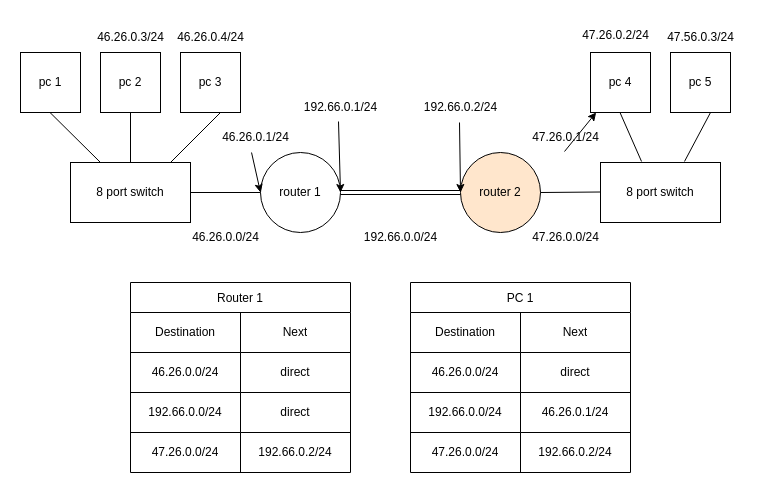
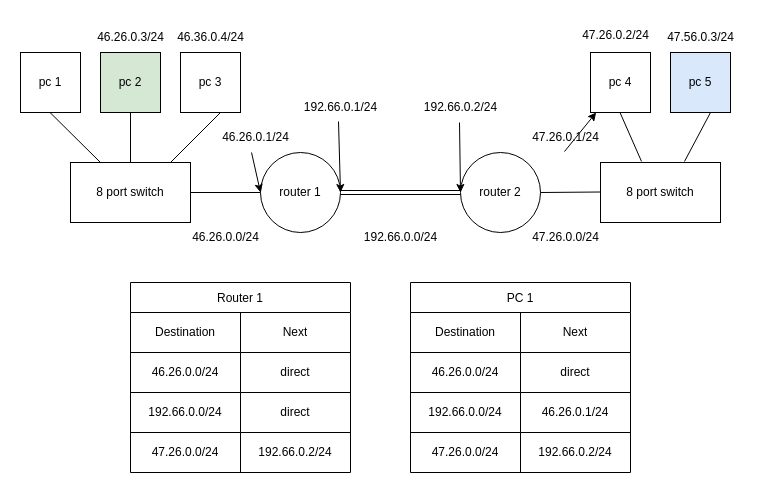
  <mxCell id="0" />
  <mxCell id="1" parent="0" />
  <mxCell id="2" value="pc 1" style="whiteSpace=wrap;html=1;aspect=fixed;" vertex="1" parent="1"><mxGeometry x="20" y="52" width="60" height="60" as="geometry" /></mxCell>
- <mxCell id="3" value="pc 2" style="whiteSpace=wrap;html=1;aspect=fixed;" vertex="1" parent="1"><mxGeometry x="100" y="52" width="60" height="60" as="geometry" /></mxCell>
+ <mxCell id="3" value="pc 2" style="whiteSpace=wrap;html=1;aspect=fixed;fillColor=#d5e8d4;" vertex="1" parent="1"><mxGeometry x="100" y="52" width="60" height="60" as="geometry" /></mxCell>
  <mxCell id="4" value="pc 3" style="whiteSpace=wrap;html=1;aspect=fixed;" vertex="1" parent="1"><mxGeometry x="180" y="52" width="60" height="60" as="geometry" /></mxCell>
- <mxCell id="5" value="pc 5" style="whiteSpace=wrap;html=1;aspect=fixed;" vertex="1" parent="1"><mxGeometry x="670" y="52" width="60" height="60" as="geometry" /></mxCell>
+ <mxCell id="5" value="pc 5" style="whiteSpace=wrap;html=1;aspect=fixed;fillColor=#dae8fc;" vertex="1" parent="1"><mxGeometry x="670" y="52" width="60" height="60" as="geometry" /></mxCell>
  <mxCell id="6" value="pc 4" style="whiteSpace=wrap;html=1;aspect=fixed;" vertex="1" parent="1"><mxGeometry x="590" y="52" width="60" height="60" as="geometry" /></mxCell>
  <mxCell id="7" value="8 port switch" style="rounded=0;whiteSpace=wrap;html=1;" vertex="1" parent="1"><mxGeometry x="70" y="162" width="120" height="60" as="geometry" /></mxCell>
  <mxCell id="8" value="8 port switch" style="rounded=0;whiteSpace=wrap;html=1;" vertex="1" parent="1"><mxGeometry x="600" y="162" width="120" height="60" as="geometry" /></mxCell>
  <mxCell id="9" value="router 1" style="ellipse;whiteSpace=wrap;html=1;aspect=fixed;" vertex="1" parent="1"><mxGeometry x="260" y="152" width="80" height="80" as="geometry" /></mxCell>
- <mxCell id="10" value="router 2" style="ellipse;whiteSpace=wrap;html=1;aspect=fixed;fillColor=#ffe6cc;" vertex="1" parent="1"><mxGeometry x="460" y="152" width="80" height="80" as="geometry" /></mxCell>
+ <mxCell id="10" value="router 2" style="ellipse;whiteSpace=wrap;html=1;aspect=fixed;" vertex="1" parent="1"><mxGeometry x="460" y="152" width="80" height="80" as="geometry" /></mxCell>
  <mxCell id="11" value="" style="shape=link;html=1;rounded=0;entryX=0;entryY=0.5;entryDx=0;entryDy=0;" edge="1" parent="1" target="10"><mxGeometry width="100" relative="1" as="geometry"><mxPoint x="340" y="192" as="sourcePoint" /><mxPoint x="440" y="191.5" as="targetPoint" /></mxGeometry></mxCell>
  <mxCell id="12" value="" style="endArrow=none;html=1;rounded=0;exitX=1;exitY=0.5;exitDx=0;exitDy=0;" edge="1" parent="1" source="7"><mxGeometry width="50" height="50" relative="1" as="geometry"><mxPoint x="210" y="242" as="sourcePoint" /><mxPoint x="260" y="192" as="targetPoint" /></mxGeometry></mxCell>
  <mxCell id="13" value="" style="endArrow=none;html=1;rounded=0;" edge="1" parent="1"><mxGeometry width="50" height="50" relative="1" as="geometry"><mxPoint x="540" y="192" as="sourcePoint" /><mxPoint x="600" y="191.5" as="targetPoint" /></mxGeometry></mxCell>
  <mxCell id="14" value="" style="endArrow=none;html=1;rounded=0;" edge="1" parent="1"><mxGeometry width="50" height="50" relative="1" as="geometry"><mxPoint x="170" y="162" as="sourcePoint" /><mxPoint x="220" y="112" as="targetPoint" /></mxGeometry></mxCell>
  <mxCell id="15" value="" style="endArrow=none;html=1;rounded=0;exitX=0.7;exitY=-0.017;exitDx=0;exitDy=0;exitPerimeter=0;" edge="1" parent="1" source="8"><mxGeometry width="50" height="50" relative="1" as="geometry"><mxPoint x="660" y="162" as="sourcePoint" /><mxPoint x="710" y="112" as="targetPoint" /></mxGeometry></mxCell>
  <mxCell id="16" value="" style="endArrow=none;html=1;rounded=0;exitX=0.5;exitY=0;exitDx=0;exitDy=0;" edge="1" parent="1" source="7"><mxGeometry width="50" height="50" relative="1" as="geometry"><mxPoint x="80" y="162" as="sourcePoint" /><mxPoint x="130" y="112" as="targetPoint" /></mxGeometry></mxCell>
  <mxCell id="17" value="" style="endArrow=none;html=1;rounded=0;exitX=0.342;exitY=-0.017;exitDx=0;exitDy=0;exitPerimeter=0;" edge="1" parent="1" source="8"><mxGeometry width="50" height="50" relative="1" as="geometry"><mxPoint x="619.5" y="162" as="sourcePoint" /><mxPoint x="619.5" y="112" as="targetPoint" /></mxGeometry></mxCell>
  <mxCell id="18" value="" style="endArrow=none;html=1;rounded=0;exitX=0.25;exitY=0;exitDx=0;exitDy=0;" edge="1" parent="1" source="7"><mxGeometry width="50" height="50" relative="1" as="geometry"><mxPoint x="49.5" y="162" as="sourcePoint" /><mxPoint x="49.5" y="112" as="targetPoint" /></mxGeometry></mxCell>
  <mxCell id="19" value="46.26.0.3/24" style="text;html=1;align=center;verticalAlign=middle;resizable=0;points=[];autosize=1;strokeColor=none;fillColor=none;" vertex="1" parent="1"><mxGeometry x="85" y="22" width="90" height="30" as="geometry" /></mxCell>
- <mxCell id="20" value="46.26.0.4/24" style="text;html=1;align=center;verticalAlign=middle;resizable=0;points=[];autosize=1;strokeColor=none;fillColor=none;" vertex="1" parent="1"><mxGeometry x="165" y="22" width="90" height="30" as="geometry" /></mxCell>
+ <mxCell id="20" value="46.36.0.4/24" style="text;html=1;align=center;verticalAlign=middle;resizable=0;points=[];autosize=1;strokeColor=none;fillColor=none;" vertex="1" parent="1"><mxGeometry x="165" y="22" width="90" height="30" as="geometry" /></mxCell>
  <mxCell id="21" value="46.26.0.0/24" style="text;html=1;align=center;verticalAlign=middle;resizable=0;points=[];autosize=1;strokeColor=none;fillColor=none;" vertex="1" parent="1"><mxGeometry x="180" y="222" width="90" height="30" as="geometry" /></mxCell>
  <mxCell id="22" value="47.26.0.2/24" style="text;html=1;align=center;verticalAlign=middle;resizable=0;points=[];autosize=1;strokeColor=none;fillColor=none;" vertex="1" parent="1"><mxGeometry x="570" y="20" width="90" height="30" as="geometry" /></mxCell>
  <mxCell id="23" value="47.56.0.3/24" style="text;html=1;align=center;verticalAlign=middle;resizable=0;points=[];autosize=1;strokeColor=none;fillColor=none;" vertex="1" parent="1"><mxGeometry x="655" y="22" width="90" height="30" as="geometry" /></mxCell>
  <mxCell id="24" value="47.26.0.0/24" style="text;html=1;align=center;verticalAlign=middle;resizable=0;points=[];autosize=1;strokeColor=none;fillColor=none;" vertex="1" parent="1"><mxGeometry x="520" y="222" width="90" height="30" as="geometry" /></mxCell>
  <mxCell id="25" value="192.66.0.1/24" style="text;html=1;align=center;verticalAlign=middle;resizable=0;points=[];autosize=1;strokeColor=none;fillColor=none;" vertex="1" parent="1"><mxGeometry x="290" y="92" width="100" height="30" as="geometry" /></mxCell>
  <mxCell id="26" value="192.66.0.2/24" style="text;html=1;align=center;verticalAlign=middle;resizable=0;points=[];autosize=1;strokeColor=none;fillColor=none;" vertex="1" parent="1"><mxGeometry x="410" y="92" width="100" height="30" as="geometry" /></mxCell>
  <mxCell id="27" value="192.66.0.0/24" style="text;html=1;align=center;verticalAlign=middle;resizable=0;points=[];autosize=1;strokeColor=none;fillColor=none;" vertex="1" parent="1"><mxGeometry x="350" y="222" width="100" height="30" as="geometry" /></mxCell>
  <mxCell id="28" value="46.26.0.1/24" style="text;html=1;align=center;verticalAlign=middle;resizable=0;points=[];autosize=1;strokeColor=none;fillColor=none;" vertex="1" parent="1"><mxGeometry x="210" y="122" width="90" height="30" as="geometry" /></mxCell>
  <mxCell id="29" value="47.26.0.1/24" style="text;html=1;align=center;verticalAlign=middle;resizable=0;points=[];autosize=1;strokeColor=none;fillColor=none;" vertex="1" parent="1"><mxGeometry x="520" y="122" width="90" height="30" as="geometry" /></mxCell>
  <mxCell id="30" value="Router 1" style="shape=table;startSize=30;container=1;collapsible=0;childLayout=tableLayout;" vertex="1" parent="1"><mxGeometry x="130" y="282" width="220" height="190" as="geometry" /></mxCell>
  <mxCell id="31" value="" style="shape=tableRow;horizontal=0;startSize=0;swimlaneHead=0;swimlaneBody=0;strokeColor=inherit;top=0;left=0;bottom=0;right=0;collapsible=0;dropTarget=0;fillColor=none;points=[[0,0.5],[1,0.5]];portConstraint=eastwest;" vertex="1" parent="30"><mxGeometry y="30" width="220" height="40" as="geometry" /></mxCell>
  <mxCell id="32" value="Destination" style="shape=partialRectangle;html=1;whiteSpace=wrap;connectable=0;strokeColor=inherit;overflow=hidden;fillColor=none;top=0;left=0;bottom=0;right=0;pointerEvents=1;" vertex="1" parent="31"><mxGeometry width="110" height="40" as="geometry"><mxRectangle width="110" height="40" as="alternateBounds" /></mxGeometry></mxCell>
  <mxCell id="33" value="Next" style="shape=partialRectangle;html=1;whiteSpace=wrap;connectable=0;strokeColor=inherit;overflow=hidden;fillColor=none;top=0;left=0;bottom=0;right=0;pointerEvents=1;" vertex="1" parent="31"><mxGeometry x="110" width="110" height="40" as="geometry"><mxRectangle width="110" height="40" as="alternateBounds" /></mxGeometry></mxCell>
  <mxCell id="34" value="" style="shape=tableRow;horizontal=0;startSize=0;swimlaneHead=0;swimlaneBody=0;strokeColor=inherit;top=0;left=0;bottom=0;right=0;collapsible=0;dropTarget=0;fillColor=none;points=[[0,0.5],[1,0.5]];portConstraint=eastwest;" vertex="1" parent="30"><mxGeometry y="70" width="220" height="40" as="geometry" /></mxCell>
  <mxCell id="35" value="&lt;span style=&quot;white-space: nowrap;&quot;&gt;46.26.0.0/24&lt;/span&gt;" style="shape=partialRectangle;html=1;whiteSpace=wrap;connectable=0;strokeColor=inherit;overflow=hidden;fillColor=none;top=0;left=0;bottom=0;right=0;pointerEvents=1;" vertex="1" parent="34"><mxGeometry width="110" height="40" as="geometry"><mxRectangle width="110" height="40" as="alternateBounds" /></mxGeometry></mxCell>
  <mxCell id="36" value="direct" style="shape=partialRectangle;html=1;whiteSpace=wrap;connectable=0;strokeColor=inherit;overflow=hidden;fillColor=none;top=0;left=0;bottom=0;right=0;pointerEvents=1;" vertex="1" parent="34"><mxGeometry x="110" width="110" height="40" as="geometry"><mxRectangle width="110" height="40" as="alternateBounds" /></mxGeometry></mxCell>
  <mxCell id="37" value="" style="shape=tableRow;horizontal=0;startSize=0;swimlaneHead=0;swimlaneBody=0;strokeColor=inherit;top=0;left=0;bottom=0;right=0;collapsible=0;dropTarget=0;fillColor=none;points=[[0,0.5],[1,0.5]];portConstraint=eastwest;" vertex="1" parent="30"><mxGeometry y="110" width="220" height="40" as="geometry" /></mxCell>
  <mxCell id="38" value="&lt;span style=&quot;white-space: nowrap;&quot;&gt;192.66.0.0/24&lt;/span&gt;" style="shape=partialRectangle;html=1;whiteSpace=wrap;connectable=0;strokeColor=inherit;overflow=hidden;fillColor=none;top=0;left=0;bottom=0;right=0;pointerEvents=1;" vertex="1" parent="37"><mxGeometry width="110" height="40" as="geometry"><mxRectangle width="110" height="40" as="alternateBounds" /></mxGeometry></mxCell>
  <mxCell id="39" value="direct" style="shape=partialRectangle;html=1;whiteSpace=wrap;connectable=0;strokeColor=inherit;overflow=hidden;fillColor=none;top=0;left=0;bottom=0;right=0;pointerEvents=1;" vertex="1" parent="37"><mxGeometry x="110" width="110" height="40" as="geometry"><mxRectangle width="110" height="40" as="alternateBounds" /></mxGeometry></mxCell>
  <mxCell id="40" value="" style="shape=tableRow;horizontal=0;startSize=0;swimlaneHead=0;swimlaneBody=0;strokeColor=inherit;top=0;left=0;bottom=0;right=0;collapsible=0;dropTarget=0;fillColor=none;points=[[0,0.5],[1,0.5]];portConstraint=eastwest;" vertex="1" parent="30"><mxGeometry y="150" width="220" height="40" as="geometry" /></mxCell>
  <mxCell id="41" value="&lt;span style=&quot;white-space: nowrap;&quot;&gt;47.26.0.0/24&lt;/span&gt;" style="shape=partialRectangle;html=1;whiteSpace=wrap;connectable=0;strokeColor=inherit;overflow=hidden;fillColor=none;top=0;left=0;bottom=0;right=0;pointerEvents=1;" vertex="1" parent="40"><mxGeometry width="110" height="40" as="geometry"><mxRectangle width="110" height="40" as="alternateBounds" /></mxGeometry></mxCell>
  <mxCell id="42" value="&lt;span style=&quot;white-space: nowrap;&quot;&gt;192.66.0.2/24&lt;/span&gt;" style="shape=partialRectangle;html=1;whiteSpace=wrap;connectable=0;strokeColor=inherit;overflow=hidden;fillColor=none;top=0;left=0;bottom=0;right=0;pointerEvents=1;" vertex="1" parent="40"><mxGeometry x="110" width="110" height="40" as="geometry"><mxRectangle width="110" height="40" as="alternateBounds" /></mxGeometry></mxCell>
  <mxCell id="43" value="PC 1" style="shape=table;startSize=30;container=1;collapsible=0;childLayout=tableLayout;" vertex="1" parent="1"><mxGeometry x="410" y="282" width="220" height="190" as="geometry" /></mxCell>
  <mxCell id="44" value="" style="shape=tableRow;horizontal=0;startSize=0;swimlaneHead=0;swimlaneBody=0;strokeColor=inherit;top=0;left=0;bottom=0;right=0;collapsible=0;dropTarget=0;fillColor=none;points=[[0,0.5],[1,0.5]];portConstraint=eastwest;" vertex="1" parent="43"><mxGeometry y="30" width="220" height="40" as="geometry" /></mxCell>
  <mxCell id="45" value="Destination" style="shape=partialRectangle;html=1;whiteSpace=wrap;connectable=0;strokeColor=inherit;overflow=hidden;fillColor=none;top=0;left=0;bottom=0;right=0;pointerEvents=1;" vertex="1" parent="44"><mxGeometry width="110" height="40" as="geometry"><mxRectangle width="110" height="40" as="alternateBounds" /></mxGeometry></mxCell>
  <mxCell id="46" value="Next" style="shape=partialRectangle;html=1;whiteSpace=wrap;connectable=0;strokeColor=inherit;overflow=hidden;fillColor=none;top=0;left=0;bottom=0;right=0;pointerEvents=1;" vertex="1" parent="44"><mxGeometry x="110" width="110" height="40" as="geometry"><mxRectangle width="110" height="40" as="alternateBounds" /></mxGeometry></mxCell>
  <mxCell id="47" value="" style="shape=tableRow;horizontal=0;startSize=0;swimlaneHead=0;swimlaneBody=0;strokeColor=inherit;top=0;left=0;bottom=0;right=0;collapsible=0;dropTarget=0;fillColor=none;points=[[0,0.5],[1,0.5]];portConstraint=eastwest;" vertex="1" parent="43"><mxGeometry y="70" width="220" height="40" as="geometry" /></mxCell>
  <mxCell id="48" value="&lt;span style=&quot;white-space: nowrap;&quot;&gt;46.26.0.0/24&lt;/span&gt;" style="shape=partialRectangle;html=1;whiteSpace=wrap;connectable=0;strokeColor=inherit;overflow=hidden;fillColor=none;top=0;left=0;bottom=0;right=0;pointerEvents=1;" vertex="1" parent="47"><mxGeometry width="110" height="40" as="geometry"><mxRectangle width="110" height="40" as="alternateBounds" /></mxGeometry></mxCell>
  <mxCell id="49" value="direct" style="shape=partialRectangle;html=1;whiteSpace=wrap;connectable=0;strokeColor=inherit;overflow=hidden;fillColor=none;top=0;left=0;bottom=0;right=0;pointerEvents=1;" vertex="1" parent="47"><mxGeometry x="110" width="110" height="40" as="geometry"><mxRectangle width="110" height="40" as="alternateBounds" /></mxGeometry></mxCell>
  <mxCell id="50" value="" style="shape=tableRow;horizontal=0;startSize=0;swimlaneHead=0;swimlaneBody=0;strokeColor=inherit;top=0;left=0;bottom=0;right=0;collapsible=0;dropTarget=0;fillColor=none;points=[[0,0.5],[1,0.5]];portConstraint=eastwest;" vertex="1" parent="43"><mxGeometry y="110" width="220" height="40" as="geometry" /></mxCell>
  <mxCell id="51" value="&lt;span style=&quot;white-space: nowrap;&quot;&gt;192.66.0.0/24&lt;/span&gt;" style="shape=partialRectangle;html=1;whiteSpace=wrap;connectable=0;strokeColor=inherit;overflow=hidden;fillColor=none;top=0;left=0;bottom=0;right=0;pointerEvents=1;" vertex="1" parent="50"><mxGeometry width="110" height="40" as="geometry"><mxRectangle width="110" height="40" as="alternateBounds" /></mxGeometry></mxCell>
  <mxCell id="52" value="&lt;span style=&quot;white-space: nowrap;&quot;&gt;46.26.0.1/24&lt;/span&gt;" style="shape=partialRectangle;html=1;whiteSpace=wrap;connectable=0;strokeColor=inherit;overflow=hidden;fillColor=none;top=0;left=0;bottom=0;right=0;pointerEvents=1;" vertex="1" parent="50"><mxGeometry x="110" width="110" height="40" as="geometry"><mxRectangle width="110" height="40" as="alternateBounds" /></mxGeometry></mxCell>
  <mxCell id="53" value="" style="shape=tableRow;horizontal=0;startSize=0;swimlaneHead=0;swimlaneBody=0;strokeColor=inherit;top=0;left=0;bottom=0;right=0;collapsible=0;dropTarget=0;fillColor=none;points=[[0,0.5],[1,0.5]];portConstraint=eastwest;" vertex="1" parent="43"><mxGeometry y="150" width="220" height="40" as="geometry" /></mxCell>
  <mxCell id="54" value="&lt;span style=&quot;white-space: nowrap;&quot;&gt;47.26.0.0/24&lt;/span&gt;" style="shape=partialRectangle;html=1;whiteSpace=wrap;connectable=0;strokeColor=inherit;overflow=hidden;fillColor=none;top=0;left=0;bottom=0;right=0;pointerEvents=1;" vertex="1" parent="53"><mxGeometry width="110" height="40" as="geometry"><mxRectangle width="110" height="40" as="alternateBounds" /></mxGeometry></mxCell>
  <mxCell id="55" value="&lt;span style=&quot;white-space: nowrap;&quot;&gt;192.66.0.2/24&lt;/span&gt;" style="shape=partialRectangle;html=1;whiteSpace=wrap;connectable=0;strokeColor=inherit;overflow=hidden;fillColor=none;top=0;left=0;bottom=0;right=0;pointerEvents=1;" vertex="1" parent="53"><mxGeometry x="110" width="110" height="40" as="geometry"><mxRectangle width="110" height="40" as="alternateBounds" /></mxGeometry></mxCell>
  <mxCell id="56" value="" style="endArrow=classic;html=1;rounded=0;exitX=0.48;exitY=0.967;exitDx=0;exitDy=0;exitPerimeter=0;" edge="1" parent="1" source="25"><mxGeometry width="50" height="50" relative="1" as="geometry"><mxPoint x="360" y="302" as="sourcePoint" /><mxPoint x="340" y="192" as="targetPoint" /></mxGeometry></mxCell>
  <mxCell id="57" value="" style="endArrow=classic;html=1;rounded=0;exitX=0.49;exitY=1;exitDx=0;exitDy=0;exitPerimeter=0;" edge="1" parent="1" source="26"><mxGeometry width="50" height="50" relative="1" as="geometry"><mxPoint x="360" y="302" as="sourcePoint" /><mxPoint x="460" y="192" as="targetPoint" /></mxGeometry></mxCell>
  <mxCell id="58" value="" style="endArrow=classic;html=1;rounded=0;exitX=0.456;exitY=1;exitDx=0;exitDy=0;exitPerimeter=0;entryX=0;entryY=0.5;entryDx=0;entryDy=0;" edge="1" parent="1" source="28" target="9"><mxGeometry width="50" height="50" relative="1" as="geometry"><mxPoint x="360" y="302" as="sourcePoint" /><mxPoint x="410" y="252" as="targetPoint" /></mxGeometry></mxCell>
  <mxCell id="59" value="" style="endArrow=classic;html=1;rounded=0;exitX=0.489;exitY=0.967;exitDx=0;exitDy=0;exitPerimeter=0;" edge="1" parent="1" source="29" target="6"><mxGeometry width="50" height="50" relative="1" as="geometry"><mxPoint x="360" y="302" as="sourcePoint" /><mxPoint x="410" y="252" as="targetPoint" /></mxGeometry></mxCell>
